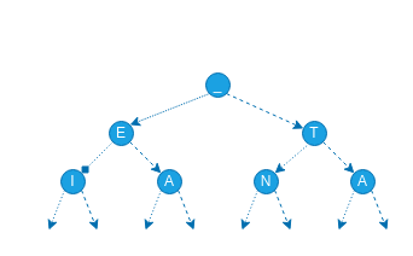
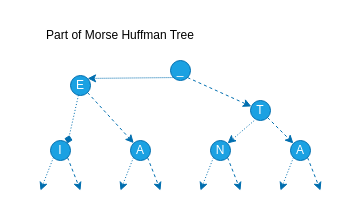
  <mxCell id="0" />
  <mxCell id="1" parent="0" />
  <mxCell id="2" value="_" style="ellipse;whiteSpace=wrap;html=1;fillColor=#1ba1e2;strokeColor=#006EAF;fontColor=#ffffff;" vertex="1" parent="1"><mxGeometry x="170" y="60" width="20" height="20" as="geometry" /></mxCell>
  <mxCell id="3" value="" style="endArrow=classic;html=1;rounded=0;exitX=0;exitY=1;exitDx=0;exitDy=0;entryX=1;entryY=0;entryDx=0;entryDy=0;dashed=1;dashPattern=1 1;fillColor=#1ba1e2;strokeColor=#006EAF;" edge="1" parent="1" source="2" target="4"><mxGeometry width="50" height="50" relative="1" as="geometry"><mxPoint x="110" y="600" as="sourcePoint" /><mxPoint x="30" y="140" as="targetPoint" /></mxGeometry></mxCell>
- <mxCell id="4" value="E" style="ellipse;whiteSpace=wrap;html=1;fillColor=#1ba1e2;strokeColor=#006EAF;fontColor=#ffffff;" vertex="1" parent="1"><mxGeometry x="90" y="100" width="20" height="20" as="geometry" /></mxCell>
+ <mxCell id="4" value="E" style="ellipse;whiteSpace=wrap;html=1;fillColor=#1ba1e2;strokeColor=#006EAF;fontColor=#ffffff;" vertex="1" parent="1"><mxGeometry x="70" y="75" width="20" height="20" as="geometry" /></mxCell>
  <mxCell id="5" value="" style="endArrow=classic;html=1;rounded=0;exitX=1;exitY=1;exitDx=0;exitDy=0;dashed=1;fillColor=#1ba1e2;strokeColor=#006EAF;" edge="1" parent="1" source="2" target="6"><mxGeometry width="50" height="50" relative="1" as="geometry"><mxPoint x="130" y="220" as="sourcePoint" /><mxPoint x="180" y="110" as="targetPoint" /></mxGeometry></mxCell>
  <mxCell id="6" value="T" style="ellipse;whiteSpace=wrap;html=1;fillColor=#1ba1e2;strokeColor=#006EAF;fontColor=#ffffff;" vertex="1" parent="1"><mxGeometry x="250" y="100" width="20" height="20" as="geometry" /></mxCell>
  <mxCell id="7" value="" style="endArrow=diamond;html=1;rounded=0;entryX=1;entryY=0;entryDx=0;entryDy=0;dashed=1;dashPattern=1 2;fillColor=#1ba1e2;strokeColor=#006EAF;" edge="1" source="4" target="8" parent="1"><mxGeometry width="50" height="50" relative="1" as="geometry"><mxPoint x="95.429" y="117.071" as="sourcePoint" /><mxPoint x="-7.5" y="180" as="targetPoint" /></mxGeometry></mxCell>
  <mxCell id="8" value="I" style="ellipse;whiteSpace=wrap;html=1;fillColor=#1ba1e2;strokeColor=#006EAF;fontColor=#ffffff;" vertex="1" parent="1"><mxGeometry x="50" y="140" width="20" height="20" as="geometry" /></mxCell>
  <mxCell id="9" value="" style="endArrow=classic;html=1;rounded=0;exitX=1;exitY=1;exitDx=0;exitDy=0;dashed=1;fillColor=#1ba1e2;strokeColor=#006EAF;" edge="1" source="4" target="10" parent="1"><mxGeometry width="50" height="50" relative="1" as="geometry"><mxPoint x="109.571" y="117.071" as="sourcePoint" /><mxPoint x="142.5" y="150" as="targetPoint" /></mxGeometry></mxCell>
  <mxCell id="10" value="A" style="ellipse;whiteSpace=wrap;html=1;fillColor=#1ba1e2;strokeColor=#006EAF;fontColor=#ffffff;" vertex="1" parent="1"><mxGeometry x="130" y="140" width="20" height="20" as="geometry" /></mxCell>
  <mxCell id="11" value="N" style="ellipse;whiteSpace=wrap;html=1;fillColor=#1ba1e2;strokeColor=#006EAF;fontColor=#ffffff;" vertex="1" parent="1"><mxGeometry x="210" y="140" width="20" height="20" as="geometry" /></mxCell>
  <mxCell id="12" value="A" style="ellipse;whiteSpace=wrap;html=1;fillColor=#1ba1e2;strokeColor=#006EAF;fontColor=#ffffff;" vertex="1" parent="1"><mxGeometry x="290" y="140" width="20" height="20" as="geometry" /></mxCell>
  <mxCell id="13" value="" style="endArrow=classic;html=1;rounded=0;entryX=1;entryY=0;entryDx=0;entryDy=0;dashed=1;dashPattern=1 2;exitX=0.18;exitY=1.01;exitDx=0;exitDy=0;exitPerimeter=0;fillColor=#1ba1e2;strokeColor=#006EAF;" edge="1" parent="1" source="6" target="11"><mxGeometry width="50" height="50" relative="1" as="geometry"><mxPoint x="220.859" y="160.001" as="sourcePoint" /><mxPoint x="195.001" y="185.859" as="targetPoint" /></mxGeometry></mxCell>
  <mxCell id="14" value="" style="endArrow=classic;html=1;rounded=0;exitX=1;exitY=1;exitDx=0;exitDy=0;dashed=1;entryX=0;entryY=0;entryDx=0;entryDy=0;fillColor=#1ba1e2;strokeColor=#006EAF;" edge="1" parent="1" source="6" target="12"><mxGeometry width="50" height="50" relative="1" as="geometry"><mxPoint x="220.001" y="170.001" as="sourcePoint" /><mxPoint x="259.696" y="197.256" as="targetPoint" /></mxGeometry></mxCell>
  <mxCell id="15" value="" style="endArrow=classic;html=1;rounded=0;dashed=1;dashPattern=1 2;exitX=0;exitY=1;exitDx=0;exitDy=0;fillColor=#1ba1e2;strokeColor=#006EAF;" edge="1" parent="1" source="11"><mxGeometry width="50" height="50" relative="1" as="geometry"><mxPoint x="166.53" y="160" as="sourcePoint" /><mxPoint x="200" y="190" as="targetPoint" /></mxGeometry></mxCell>
  <mxCell id="16" value="" style="endArrow=classic;html=1;rounded=0;exitX=1;exitY=1;exitDx=0;exitDy=0;dashed=1;fillColor=#1ba1e2;strokeColor=#006EAF;" edge="1" parent="1" source="11"><mxGeometry width="50" height="50" relative="1" as="geometry"><mxPoint x="237.071" y="161.071" as="sourcePoint" /><mxPoint x="240" y="190" as="targetPoint" /></mxGeometry></mxCell>
  <mxCell id="17" value="" style="endArrow=classic;html=1;rounded=0;dashed=1;dashPattern=1 2;exitX=0;exitY=1;exitDx=0;exitDy=0;fillColor=#1ba1e2;strokeColor=#006EAF;" edge="1" parent="1" source="8"><mxGeometry width="50" height="50" relative="1" as="geometry"><mxPoint x="57.929" y="160.001" as="sourcePoint" /><mxPoint x="40" y="190" as="targetPoint" /></mxGeometry></mxCell>
  <mxCell id="18" value="" style="endArrow=classic;html=1;rounded=0;exitX=1;exitY=1;exitDx=0;exitDy=0;dashed=1;fillColor=#1ba1e2;strokeColor=#006EAF;" edge="1" parent="1" source="8"><mxGeometry width="50" height="50" relative="1" as="geometry"><mxPoint x="60.001" y="160.001" as="sourcePoint" /><mxPoint x="80" y="190" as="targetPoint" /></mxGeometry></mxCell>
  <mxCell id="19" value="" style="endArrow=classic;html=1;rounded=0;dashed=1;dashPattern=1 2;exitX=0;exitY=1;exitDx=0;exitDy=0;fillColor=#1ba1e2;strokeColor=#006EAF;" edge="1" parent="1" source="10"><mxGeometry width="50" height="50" relative="1" as="geometry"><mxPoint x="127.929" y="160.001" as="sourcePoint" /><mxPoint x="120" y="190" as="targetPoint" /></mxGeometry></mxCell>
  <mxCell id="20" value="" style="endArrow=classic;html=1;rounded=0;exitX=1;exitY=1;exitDx=0;exitDy=0;dashed=1;fillColor=#1ba1e2;strokeColor=#006EAF;" edge="1" parent="1" source="10"><mxGeometry width="50" height="50" relative="1" as="geometry"><mxPoint x="137.071" y="160.001" as="sourcePoint" /><mxPoint x="160" y="190" as="targetPoint" /></mxGeometry></mxCell>
  <mxCell id="21" value="" style="endArrow=classic;html=1;rounded=0;dashed=1;dashPattern=1 2;exitX=0;exitY=1;exitDx=0;exitDy=0;fillColor=#1ba1e2;strokeColor=#006EAF;" edge="1" parent="1" source="12"><mxGeometry width="50" height="50" relative="1" as="geometry"><mxPoint x="252.929" y="160.001" as="sourcePoint" /><mxPoint x="280" y="190" as="targetPoint" /></mxGeometry></mxCell>
  <mxCell id="22" value="" style="endArrow=classic;html=1;rounded=0;exitX=1;exitY=1;exitDx=0;exitDy=0;dashed=1;fillColor=#1ba1e2;strokeColor=#006EAF;" edge="1" parent="1" source="12"><mxGeometry width="50" height="50" relative="1" as="geometry"><mxPoint x="267.071" y="160.001" as="sourcePoint" /><mxPoint x="320" y="190" as="targetPoint" /></mxGeometry></mxCell>
+ <mxCell id="23" value="Part of Morse Huffman Tree" style="text;html=1;align=center;verticalAlign=middle;whiteSpace=wrap;rounded=0;" vertex="1" parent="1"><mxGeometry x="20" y="20" width="200" height="30" as="geometry" /></mxCell>
